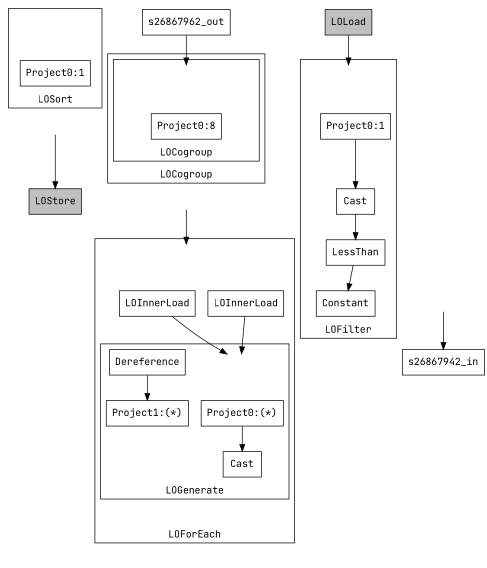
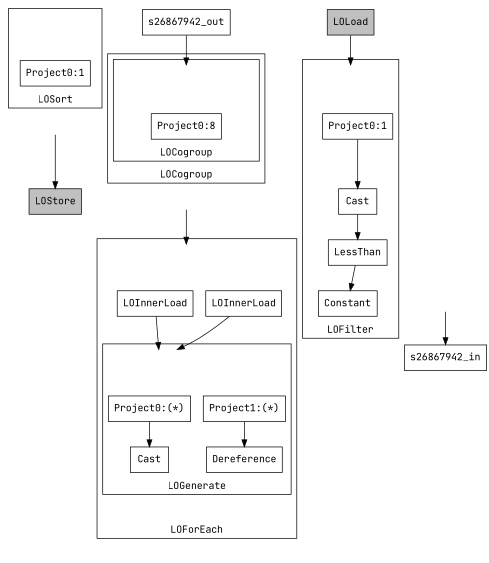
  digraph {
    compound=true
    fontname="JetBrains Mono"
    node [fontname="JetBrains Mono" shape=rect]
    edge [fontname="JetBrains Mono" style=invis]
    s26567569_in [height=0 style=invis width=0]
    n2 [label="Project0:1"]
    s30276889_in [height=0 style=invis width=0]
    n4 [label="Project0:(*)"]
    n5 [label="Project1:(*)"]
    n6 [label=Cast]
    n7 [label=Dereference]
    s7897563_in [height=0 style=invis width=0]
    n9 [label=LOInnerLoad]
    n10 [label=LOInnerLoad]
    s30276889_out [height=0 style=invis width=0]
    s18554240_26867942_in [height=0 style=invis width=0]
    n13 [label="Project0:8"]
    s5875509_in [height=0 style=invis width=0]
    n15 [label="Project0:1"]
    n16 [label=Constant]
    n17 [label=Cast]
    n18 [label=LessThan]
    s26567569_out [height=0 style=invis width=0]
    s7897563_out [height=0 style=invis width=0]
    s18554240_out [height=0 style=invis width=0]
    s5875509_out [height=0 style=invis width=0]
    n23 [fillcolor=gray label=LOStore style=filled]
    s26867942_in
    n25 [fillcolor=gray label=LOLoad style=filled]
-   s26867942_out [label=s26867962_out]
+   s26867942_out
    subgraph cluster_1 {
      label=LOSort
      labelloc=b
      s26567569_in
      n2
    }
    subgraph cluster_2 {
      label=LOForEach
      labelloc=b
      s7897563_in
      n9
      n10
      s30276889_out
      subgraph cluster_3 {
        label=LOGenerate
        labelloc=b
        s30276889_in
        n4
        n5
        n6
        n7
      }
    }
    subgraph cluster_4 {
      label=LOCogroup
      labelloc=b
      subgraph cluster_5 {
        label=LOCogroup
        labelloc=b
        s18554240_26867942_in
        n13
      }
    }
    subgraph cluster_6 {
      label=LOFilter
      labelloc=b
      s5875509_in
      n15
      n16
      n17
      n18
    }
    s26567569_in -> n2
    n2 -> s26567569_out
    s30276889_in -> n4
    s30276889_in -> n5
    n4 -> n6 [style=""]
-   n7 -> n5 [style=""]
+   n5 -> n7 [style=""]
    n6 -> s30276889_out
    s7897563_in -> n9
    s7897563_in -> n10
    n9 -> s30276889_in [style=""]
    n10 -> s30276889_in [style=""]
    s30276889_out -> s7897563_out
    s18554240_26867942_in -> n13
    n13 -> s18554240_out
    s5875509_in -> n15
    s5875509_in -> n16
    n15 -> n17 [style=""]
    n17 -> n18 [style=""]
    n18 -> n16 [style=""]
    n18 -> s5875509_out
    s26567569_out -> n23 [style=""]
    s18554240_out -> s7897563_in [style=""]
    s5875509_out -> s26867942_in [style=""]
    n25 -> s5875509_in [style=""]
    s26867942_out -> s18554240_26867942_in [style=""]
  }
